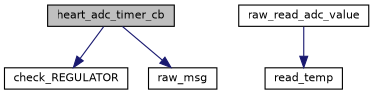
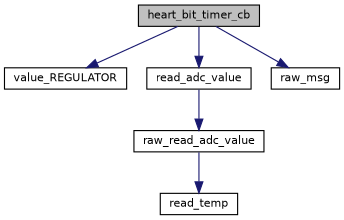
  digraph {
    rankdir=TB
    node [color=black fillcolor=white fontname=Helvetica fontsize=10 shape=record style=filled]
    edge [color=midnightblue fontname=Helvetica fontsize=10 labelfontname=Helvetica labelfontsize=10 style=solid]
-   n1 [fillcolor=grey75 fontcolor=black height=0.2 label=heart_adc_timer_cb width=0.4]
-   n2 [height=0.2 label=check_REGULATOR width=0.4]
+   n1 [fillcolor=grey75 fontcolor=black height=0.2 label=heart_bit_timer_cb width=0.4]
+   n2 [height=0.2 label=value_REGULATOR width=0.4]
+   n3 [height=0.2 label=read_adc_value width=0.4]
    n4 [height=0.2 label=raw_msg width=0.4]
    n5 [height=0.2 label=raw_read_adc_value width=0.4]
    n6 [height=0.2 label=read_temp width=0.4]
    n1 -> n2
+   n1 -> n3
    n1 -> n4
+   n3 -> n5
    n5 -> n6
  }
